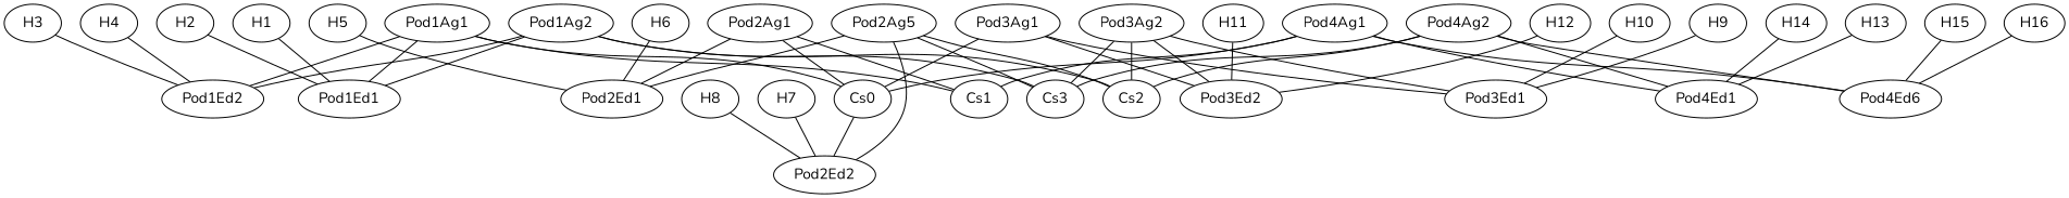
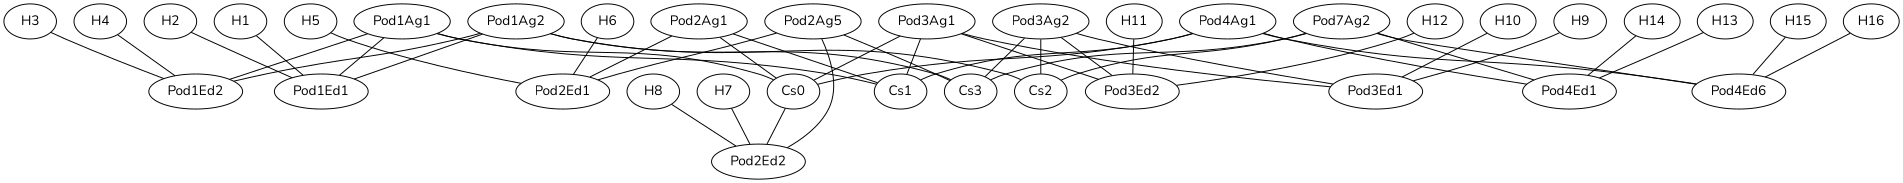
  graph {
    fontname=Nunito
    node [cpu=1 fontname=Nunito type=switch]
    edge [bandwidth=100 fontname=Nunito]
    Cs0
    Pod2Ed2
    Pod1Ag1
    Cs1
    Pod1Ed1
    Pod1Ed2
    Pod1Ag2
    Cs2
    Cs3
    Pod2Ag1
    Pod2Ed1
    n12 [label=Pod2Ag5]
    Pod3Ag1
    Pod3Ed1
    Pod3Ed2
    Pod3Ag2
    Pod4Ag1
    Pod4Ed1
    n19 [label=Pod4Ed6]
-   Pod4Ag2
+   Pod4Ag2 [label=Pod7Ag2]
    H1 [cpu=2 hadoop=namenode type=host]
    H2 [cpu=2 type=host]
    H3 [cpu=2 type=host]
    H4 [cpu=2 type=host]
    H5 [cpu=2 hadoop=resourcemanager type=host]
    H6 [cpu=2 type=host]
    H7 [cpu=2 type=host]
    H8 [cpu=2 type=host]
    H9 [cpu=2 type=host]
    H10 [cpu=2 type=host]
    H11 [cpu=2 type=host]
    H12 [cpu=2 type=host]
    H13 [cpu=2 type=host]
    H14 [cpu=2 type=host]
    H15 [cpu=2 type=host]
    H16 [cpu=2 type=host]
    Cs0 -- Pod2Ed2
    Pod1Ag1 -- Cs0
    Pod1Ag1 -- Cs1
    Pod1Ag1 -- Pod1Ed1
    Pod1Ag1 -- Pod1Ed2
    Pod1Ag2 -- Pod1Ed1
    Pod1Ag2 -- Pod1Ed2
    Pod1Ag2 -- Cs2
    Pod1Ag2 -- Cs3
    Pod2Ag1 -- Cs0
    Pod2Ag1 -- Cs1
    Pod2Ag1 -- Pod2Ed1
    n12 -- Pod2Ed2
-   n12 -- Cs2
    n12 -- Cs3
    n12 -- Pod2Ed1
    Pod3Ag1 -- Cs0
+   Pod3Ag1 -- Cs1
    Pod3Ag1 -- Pod3Ed1
    Pod3Ag1 -- Pod3Ed2
    Pod3Ag2 -- Cs2
    Pod3Ag2 -- Cs3
    Pod3Ag2 -- Pod3Ed1
    Pod3Ag2 -- Pod3Ed2
    Pod4Ag1 -- Cs0
    Pod4Ag1 -- Cs1
    Pod4Ag1 -- Pod4Ed1
    Pod4Ag1 -- n19
    Pod4Ag2 -- Cs2
    Pod4Ag2 -- Cs3
    Pod4Ag2 -- Pod4Ed1
    Pod4Ag2 -- n19
    H1 -- Pod1Ed1
    H2 -- Pod1Ed1
    H3 -- Pod1Ed2
    H4 -- Pod1Ed2
    H5 -- Pod2Ed1
    H6 -- Pod2Ed1
    H7 -- Pod2Ed2
    H8 -- Pod2Ed2
    H9 -- Pod3Ed1
    H10 -- Pod3Ed1
    H11 -- Pod3Ed2
    H12 -- Pod3Ed2
    H13 -- Pod4Ed1
    H14 -- Pod4Ed1
    H15 -- n19
    H16 -- n19
  }
